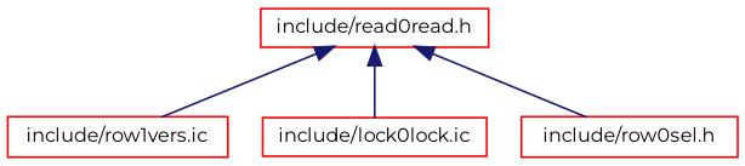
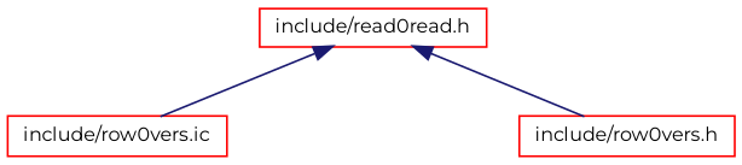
  digraph {
    fontname=Montserrat
    node [color=red fontname=Montserrat fontsize=10 shape=record]
    edge [color=midnightblue dir=back fontname=Montserrat fontsize=10 labelfontname=FreeSans labelfontsize=10 style=solid]
    n1 [height=0.2 label="include/read0read.h" width=0.4]
-   n2 [height=0.2 label="include/row1vers.ic" width=0.4]
-   n3 [height=0.2 label="include/lock0lock.ic" width=0.4]
-   n4 [height=0.2 label="include/row0sel.h" width=0.4]
+   n2 [height=0.2 label="include/row0vers.ic" width=0.4]
+   n4 [height=0.2 label="include/row0vers.h" width=0.4]
    n1 -> n2
-   n1 -> n3
    n1 -> n4
  }
